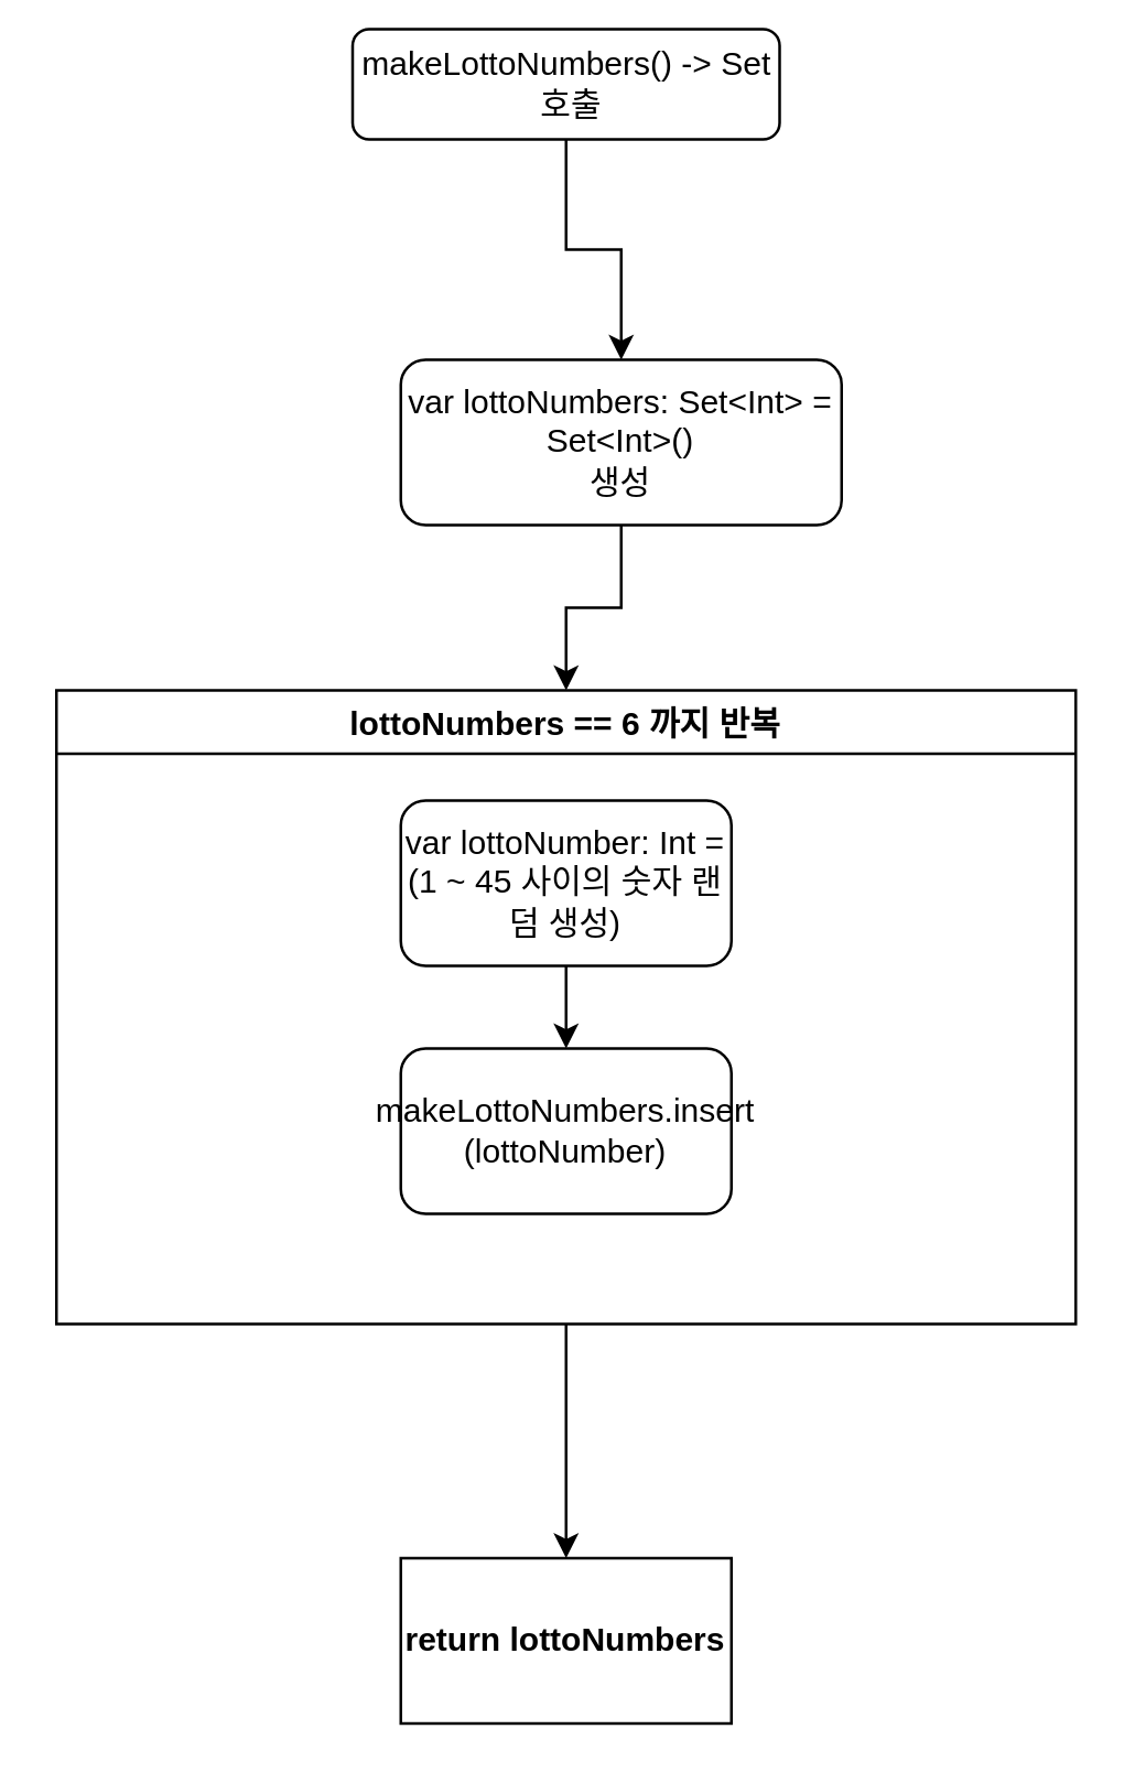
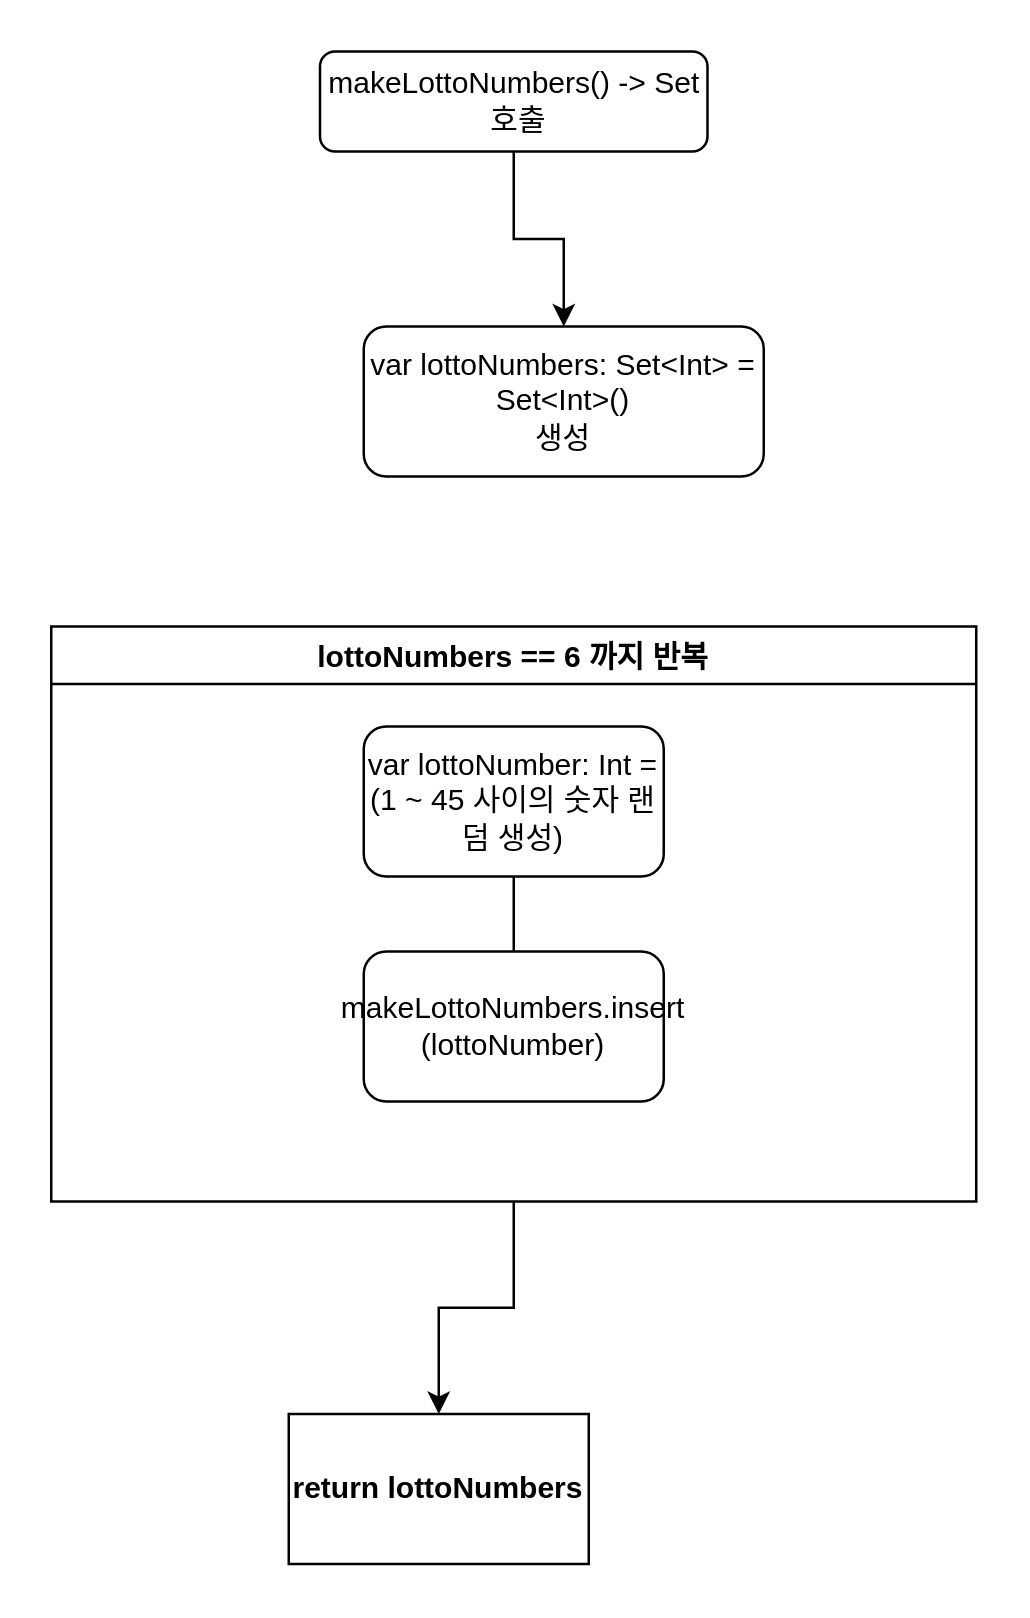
  <mxCell id="0" />
  <mxCell id="1" parent="0" />
  <mxCell id="2" value="" style="edgeStyle=orthogonalEdgeStyle;rounded=0;orthogonalLoop=1;jettySize=auto;html=1;" edge="1" parent="1" source="3" target="5"><mxGeometry relative="1" as="geometry" /></mxCell>
- <mxCell id="3" value="makeLottoNumbers() -&amp;gt; Set&lt;br&gt;&amp;nbsp;호출" style="rounded=1;whiteSpace=wrap;html=1;fontSize=12;glass=0;strokeWidth=1;shadow=0;" parent="1" vertex="1"><mxGeometry x="127.5" y="10" width="155" height="40" as="geometry" /></mxCell>
- <mxCell id="4" style="edgeStyle=orthogonalEdgeStyle;rounded=0;orthogonalLoop=1;jettySize=auto;html=1;entryX=0.5;entryY=0;entryDx=0;entryDy=0;" edge="1" parent="1" source="5" target="7"><mxGeometry relative="1" as="geometry" /></mxCell>
+ <mxCell id="3" value="makeLottoNumbers() -&amp;gt; Set&lt;br&gt;&amp;nbsp;호출" style="rounded=1;whiteSpace=wrap;html=1;fontSize=12;glass=0;strokeWidth=1;shadow=0;" parent="1" vertex="1"><mxGeometry x="127.5" y="20" width="155" height="40" as="geometry" /></mxCell>
  <mxCell id="5" value="var lottoNumbers: Set&amp;lt;Int&amp;gt; = Set&amp;lt;Int&amp;gt;()&lt;br&gt;생성" style="whiteSpace=wrap;html=1;rounded=1;glass=0;strokeWidth=1;shadow=0;" vertex="1" parent="1"><mxGeometry x="145" y="130" width="160" height="60" as="geometry" /></mxCell>
  <mxCell id="6" value="" style="edgeStyle=orthogonalEdgeStyle;rounded=0;orthogonalLoop=1;jettySize=auto;html=1;" edge="1" parent="1" source="7" target="12"><mxGeometry relative="1" as="geometry" /></mxCell>
  <mxCell id="7" value="lottoNumbers == 6 까지 반복" style="swimlane;" vertex="1" parent="1"><mxGeometry x="20" y="250" width="370" height="230" as="geometry" /></mxCell>
- <mxCell id="8" value="" style="edgeStyle=orthogonalEdgeStyle;rounded=0;orthogonalLoop=1;jettySize=auto;html=1;" edge="1" parent="7" source="9" target="11"><mxGeometry relative="1" as="geometry" /></mxCell>
+ <mxCell id="8" value="" style="edgeStyle=orthogonalEdgeStyle;rounded=0;orthogonalLoop=1;jettySize=auto;html=1;endArrow=none;" edge="1" parent="7" source="9" target="11"><mxGeometry relative="1" as="geometry" /></mxCell>
  <mxCell id="9" value="var lottoNumber: Int = (1 ~ 45 사이의 숫자 랜덤 생성)" style="rounded=1;whiteSpace=wrap;html=1;" vertex="1" parent="7"><mxGeometry x="125" y="40" width="120" height="60" as="geometry" /></mxCell>
  <mxCell id="10" style="edgeStyle=orthogonalEdgeStyle;rounded=0;orthogonalLoop=1;jettySize=auto;html=1;exitX=0.5;exitY=1;exitDx=0;exitDy=0;" edge="1" parent="7" source="9" target="9"><mxGeometry relative="1" as="geometry" /></mxCell>
  <mxCell id="11" value="makeLottoNumbers.insert&lt;br&gt;(lottoNumber)" style="whiteSpace=wrap;html=1;rounded=1;" vertex="1" parent="7"><mxGeometry x="125" y="130" width="120" height="60" as="geometry" /></mxCell>
- <mxCell id="12" value="return lottoNumbers" style="whiteSpace=wrap;html=1;fontStyle=1;startSize=23;" vertex="1" parent="1"><mxGeometry x="145" y="565" width="120" height="60" as="geometry" /></mxCell>
+ <mxCell id="12" value="return lottoNumbers" style="whiteSpace=wrap;html=1;fontStyle=1;startSize=23;" vertex="1" parent="1"><mxGeometry x="115" y="565" width="120" height="60" as="geometry" /></mxCell>
